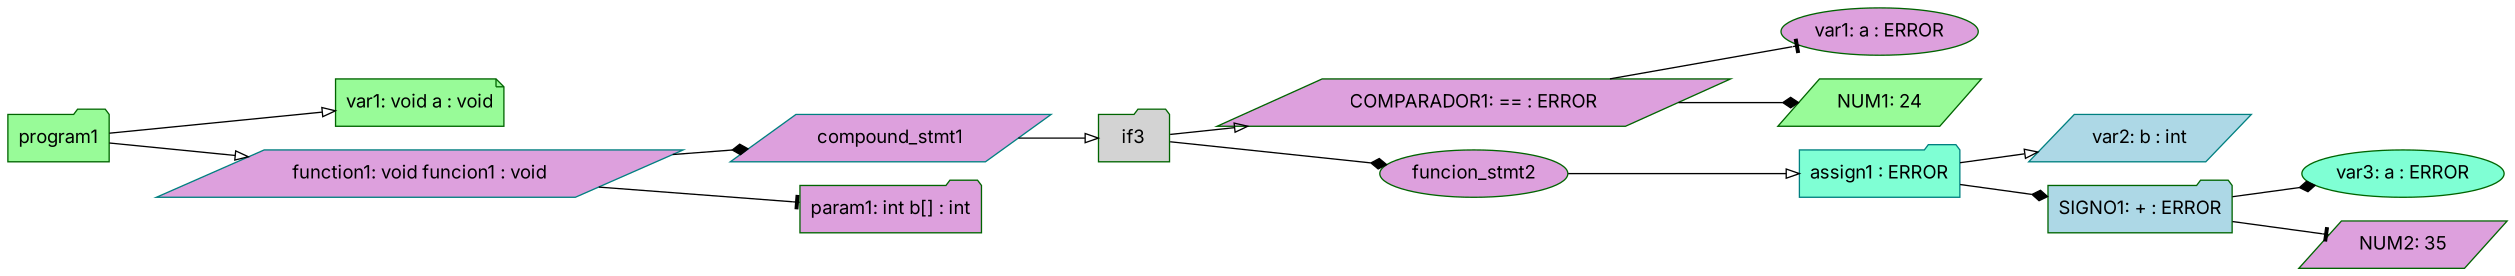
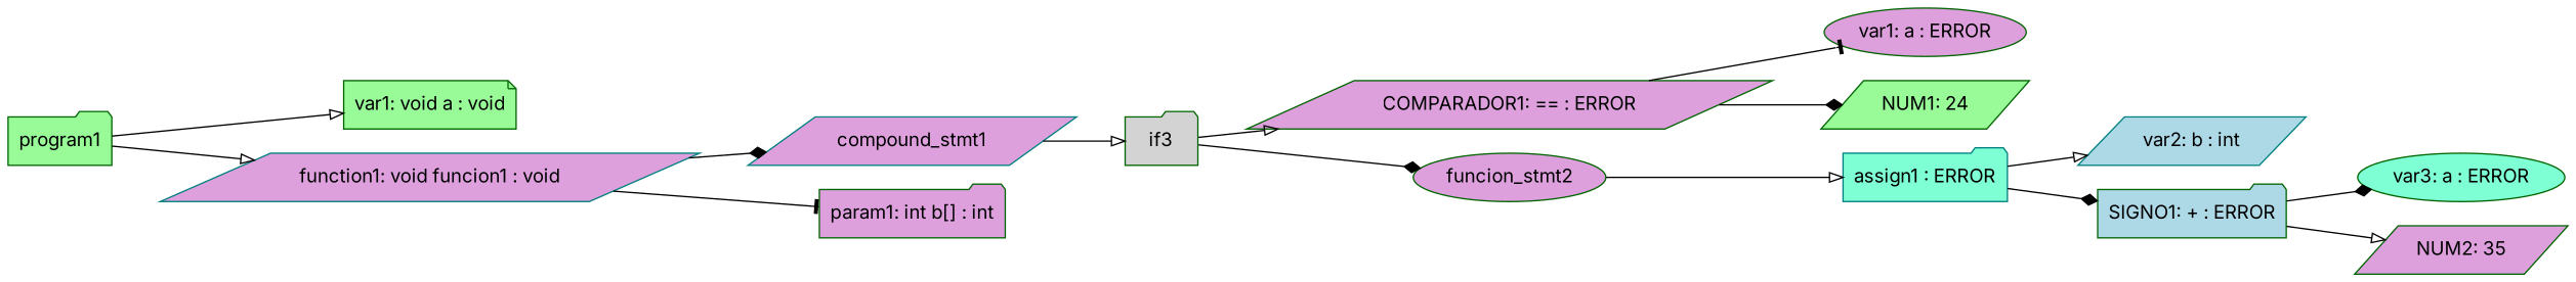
  digraph {
    fontname=Inter
    rankdir=LR
    node [color=darkgreen fillcolor=plum fontname=Inter shape=parallelogram style=filled]
    edge [arrowhead=onormal fontname=Inter]
    program1 [fillcolor=palegreen shape=folder]
    "var1: void a : void" [fillcolor=palegreen shape=note]
    "function1: void funcion1 : void" [color=teal]
    compound_stmt1 [color=teal]
    "param1: int b[] : int" [shape=folder]
    n6 [fillcolor=lightgrey label=if3 shape=folder]
    "COMPARADOR1: == : ERROR"
    n8 [label=funcion_stmt2 shape=ellipse]
    "var1: a : ERROR" [shape=ellipse]
    "NUM1: 24" [fillcolor=palegreen]
    "assign1 : ERROR" [color=teal fillcolor=aquamarine shape=folder]
    "var2: b : int" [color=teal fillcolor=lightblue]
    "SIGNO1: + : ERROR" [fillcolor=lightblue shape=folder]
    "var3: a : ERROR" [fillcolor=aquamarine shape=ellipse]
    "NUM2: 35"
    program1 -> "var1: void a : void"
    program1 -> "function1: void funcion1 : void"
    "function1: void funcion1 : void" -> compound_stmt1 [arrowhead=diamond]
    "function1: void funcion1 : void" -> "param1: int b[] : int" [arrowhead=tee]
    compound_stmt1 -> n6
    n6 -> "COMPARADOR1: == : ERROR"
    n6 -> n8 [arrowhead=diamond]
    "COMPARADOR1: == : ERROR" -> "var1: a : ERROR" [arrowhead=tee]
    "COMPARADOR1: == : ERROR" -> "NUM1: 24" [arrowhead=diamond]
    n8 -> "assign1 : ERROR"
    "assign1 : ERROR" -> "var2: b : int"
    "assign1 : ERROR" -> "SIGNO1: + : ERROR" [arrowhead=diamond]
    "SIGNO1: + : ERROR" -> "var3: a : ERROR" [arrowhead=diamond]
-   "SIGNO1: + : ERROR" -> "NUM2: 35" [arrowhead=tee]
+   "SIGNO1: + : ERROR" -> "NUM2: 35"
  }
